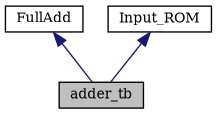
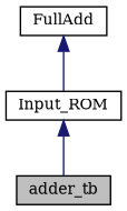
  digraph {
    fontname="DejaVu Serif"
    node [color=black fillcolor=white fontname="DejaVu Serif" fontsize=10 shape=record style=filled]
    edge [color=midnightblue dir=back fontname="DejaVu Serif" fontsize=10 labelfontname=Helvetica labelfontsize=10 style=solid]
    n1 [fillcolor=grey75 fontcolor=black height=0.2 label=adder_tb width=0.4]
    n2 [height=0.2 label=FullAdd width=0.4]
    n3 [height=0.2 label=Input_ROM width=0.4]
-   n2 -> n1
+   n2 -> n3
    n3 -> n1
  }
